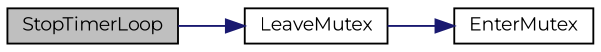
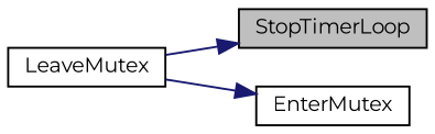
  digraph {
    fontname=Montserrat
    rankdir=LR
    node [color=black fillcolor=white fontname=Montserrat fontsize=10 shape=record style=filled]
    edge [color=midnightblue fontname=Montserrat fontsize=10 labelfontname=FreeSans labelfontsize=10 style=solid]
    n1 [fillcolor=grey75 fontcolor=black height=0.2 label=StopTimerLoop width=0.4]
    n2 [height=0.2 label=LeaveMutex width=0.4]
    n3 [height=0.2 label=EnterMutex width=0.4]
-   n1 -> n2
+   n2 -> n1
    n2 -> n3
  }
